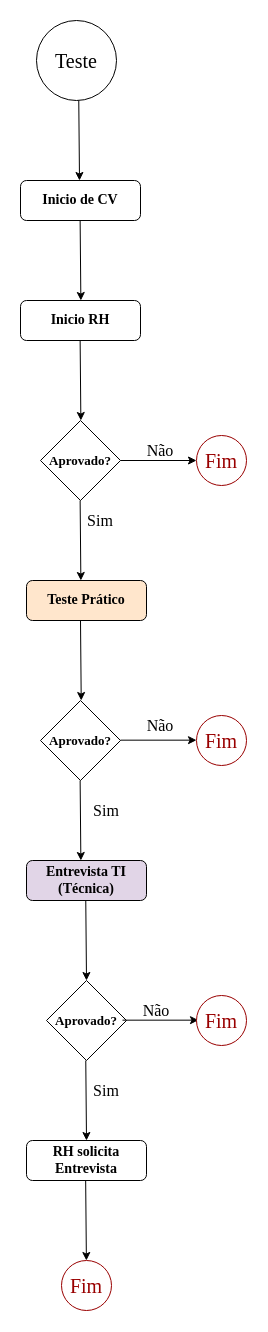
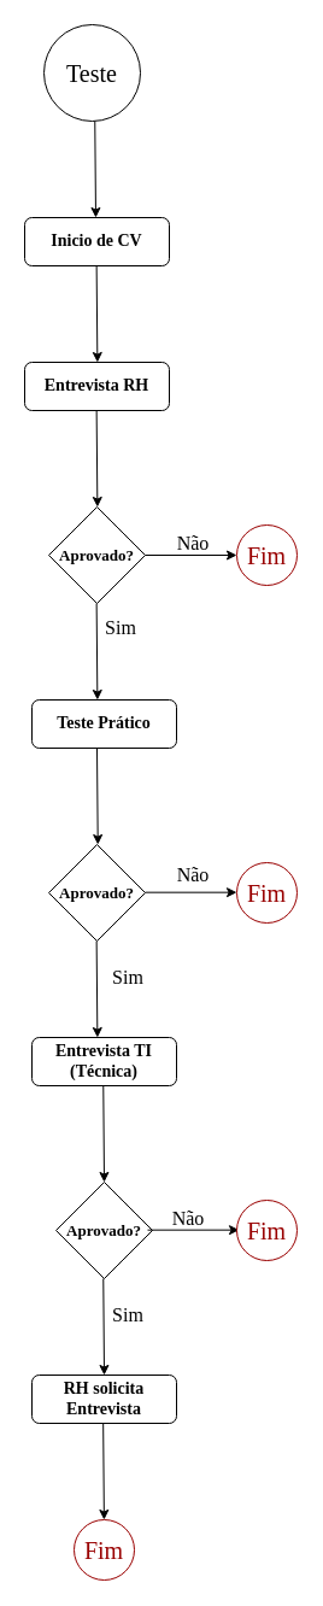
  <mxCell id="0" />
  <mxCell id="1" parent="0" />
  <mxCell id="2" value="Inicio de CV" style="rounded=1;whiteSpace=wrap;html=1;fontSize=14;glass=0;strokeWidth=1;shadow=0;fontFamily=Architects Daughter;fontSource=https%3A%2F%2Ffonts.googleapis.com%2Fcss%3Ffamily%3DArchitects%2BDaughter;fontStyle=1" parent="1" vertex="1"><mxGeometry x="20" y="180" width="120" height="40" as="geometry" /></mxCell>
  <mxCell id="3" value="Teste" style="ellipse;whiteSpace=wrap;html=1;aspect=fixed;hachureGap=4;fontFamily=Architects Daughter;fontSource=https%3A%2F%2Ffonts.googleapis.com%2Fcss%3Ffamily%3DArchitects%2BDaughter;fontSize=20;" vertex="1" parent="1"><mxGeometry x="36" y="20" width="80" height="80" as="geometry" /></mxCell>
  <mxCell id="4" value="" style="endArrow=classic;html=1;rounded=0;hachureGap=4;fontFamily=Architects Daughter;fontSource=https%3A%2F%2Ffonts.googleapis.com%2Fcss%3Ffamily%3DArchitects%2BDaughter;fontSize=16;entryX=0.5;entryY=0;entryDx=0;entryDy=0;exitX=0.616;exitY=1;exitDx=0;exitDy=0;exitPerimeter=0;" edge="1" parent="1"><mxGeometry width="50" height="50" relative="1" as="geometry"><mxPoint x="78.28" y="100" as="sourcePoint" /><mxPoint x="79" y="180" as="targetPoint" /></mxGeometry></mxCell>
  <mxCell id="5" value="" style="endArrow=classic;html=1;rounded=0;hachureGap=4;fontFamily=Architects Daughter;fontSource=https%3A%2F%2Ffonts.googleapis.com%2Fcss%3Ffamily%3DArchitects%2BDaughter;fontSize=16;entryX=0.5;entryY=0;entryDx=0;entryDy=0;exitX=0.616;exitY=1;exitDx=0;exitDy=0;exitPerimeter=0;" edge="1" parent="1"><mxGeometry width="50" height="50" relative="1" as="geometry"><mxPoint x="79.64" y="220" as="sourcePoint" /><mxPoint x="80.36" y="300" as="targetPoint" /></mxGeometry></mxCell>
- <mxCell id="6" value="Inicio RH" style="rounded=1;whiteSpace=wrap;html=1;fontSize=14;glass=0;strokeWidth=1;shadow=0;fontFamily=Architects Daughter;fontSource=https%3A%2F%2Ffonts.googleapis.com%2Fcss%3Ffamily%3DArchitects%2BDaughter;fontStyle=1" vertex="1" parent="1"><mxGeometry x="20" y="300" width="120" height="40" as="geometry" /></mxCell>
+ <mxCell id="6" value="Entrevista RH" style="rounded=1;whiteSpace=wrap;html=1;fontSize=14;glass=0;strokeWidth=1;shadow=0;fontFamily=Architects Daughter;fontSource=https%3A%2F%2Ffonts.googleapis.com%2Fcss%3Ffamily%3DArchitects%2BDaughter;fontStyle=1" vertex="1" parent="1"><mxGeometry x="20" y="300" width="120" height="40" as="geometry" /></mxCell>
  <mxCell id="7" value="" style="endArrow=classic;html=1;rounded=0;hachureGap=4;fontFamily=Architects Daughter;fontSource=https%3A%2F%2Ffonts.googleapis.com%2Fcss%3Ffamily%3DArchitects%2BDaughter;fontSize=16;entryX=0.5;entryY=0;entryDx=0;entryDy=0;exitX=0.616;exitY=1;exitDx=0;exitDy=0;exitPerimeter=0;" edge="1" parent="1"><mxGeometry width="50" height="50" relative="1" as="geometry"><mxPoint x="79.64" y="340" as="sourcePoint" /><mxPoint x="80.36" y="420" as="targetPoint" /></mxGeometry></mxCell>
  <mxCell id="8" value="Aprovado?" style="rhombus;whiteSpace=wrap;html=1;hachureGap=4;fontFamily=Architects Daughter;fontSource=https%3A%2F%2Ffonts.googleapis.com%2Fcss%3Ffamily%3DArchitects%2BDaughter;fontSize=13;fontStyle=1" vertex="1" parent="1"><mxGeometry x="40" y="420" width="80" height="80" as="geometry" /></mxCell>
  <mxCell id="9" value="" style="endArrow=classic;html=1;rounded=0;hachureGap=4;fontFamily=Architects Daughter;fontSource=https%3A%2F%2Ffonts.googleapis.com%2Fcss%3Ffamily%3DArchitects%2BDaughter;fontSize=16;exitX=0.616;exitY=1;exitDx=0;exitDy=0;exitPerimeter=0;" edge="1" parent="1"><mxGeometry width="50" height="50" relative="1" as="geometry"><mxPoint x="120" y="460" as="sourcePoint" /><mxPoint x="196" y="460" as="targetPoint" /></mxGeometry></mxCell>
  <mxCell id="10" value="Não" style="text;html=1;strokeColor=none;fillColor=none;align=center;verticalAlign=middle;whiteSpace=wrap;rounded=0;fontSize=16;fontFamily=Architects Daughter;" vertex="1" parent="1"><mxGeometry x="140" y="440" width="40" height="20" as="geometry" /></mxCell>
  <mxCell id="11" value="Fim" style="ellipse;whiteSpace=wrap;html=1;aspect=fixed;hachureGap=4;fontFamily=Architects Daughter;fontSource=https%3A%2F%2Ffonts.googleapis.com%2Fcss%3Ffamily%3DArchitects%2BDaughter;fontSize=20;fontColor=#990000;strokeColor=#990000;" vertex="1" parent="1"><mxGeometry x="196" y="435" width="50" height="50" as="geometry" /></mxCell>
  <mxCell id="12" value="" style="endArrow=classic;html=1;rounded=0;hachureGap=4;fontFamily=Architects Daughter;fontSource=https%3A%2F%2Ffonts.googleapis.com%2Fcss%3Ffamily%3DArchitects%2BDaughter;fontSize=16;entryX=0.5;entryY=0;entryDx=0;entryDy=0;exitX=0.616;exitY=1;exitDx=0;exitDy=0;exitPerimeter=0;" edge="1" parent="1"><mxGeometry width="50" height="50" relative="1" as="geometry"><mxPoint x="79.64" y="500" as="sourcePoint" /><mxPoint x="80.36" y="580" as="targetPoint" /></mxGeometry></mxCell>
  <mxCell id="13" value="Sim" style="text;html=1;strokeColor=none;fillColor=none;align=center;verticalAlign=middle;whiteSpace=wrap;rounded=0;fontSize=16;fontFamily=Architects Daughter;" vertex="1" parent="1"><mxGeometry x="80" y="510" width="40" height="20" as="geometry" /></mxCell>
- <mxCell id="14" value="Teste Prático" style="rounded=1;whiteSpace=wrap;html=1;fontSize=14;glass=0;strokeWidth=1;shadow=0;fontFamily=Architects Daughter;fontSource=https%3A%2F%2Ffonts.googleapis.com%2Fcss%3Ffamily%3DArchitects%2BDaughter;fontStyle=1;fillColor=#ffe6cc;" vertex="1" parent="1"><mxGeometry x="26" y="580" width="120" height="40" as="geometry" /></mxCell>
+ <mxCell id="14" value="Teste Prático" style="rounded=1;whiteSpace=wrap;html=1;fontSize=14;glass=0;strokeWidth=1;shadow=0;fontFamily=Architects Daughter;fontSource=https%3A%2F%2Ffonts.googleapis.com%2Fcss%3Ffamily%3DArchitects%2BDaughter;fontStyle=1" vertex="1" parent="1"><mxGeometry x="26" y="580" width="120" height="40" as="geometry" /></mxCell>
  <mxCell id="15" value="Aprovado?" style="rhombus;whiteSpace=wrap;html=1;hachureGap=4;fontFamily=Architects Daughter;fontSource=https%3A%2F%2Ffonts.googleapis.com%2Fcss%3Ffamily%3DArchitects%2BDaughter;fontSize=13;fontStyle=1" vertex="1" parent="1"><mxGeometry x="40" y="700" width="80" height="80" as="geometry" /></mxCell>
  <mxCell id="16" value="" style="endArrow=classic;html=1;rounded=0;hachureGap=4;fontFamily=Architects Daughter;fontSource=https%3A%2F%2Ffonts.googleapis.com%2Fcss%3Ffamily%3DArchitects%2BDaughter;fontSize=16;entryX=0.5;entryY=0;entryDx=0;entryDy=0;exitX=0.616;exitY=1;exitDx=0;exitDy=0;exitPerimeter=0;" edge="1" parent="1"><mxGeometry width="50" height="50" relative="1" as="geometry"><mxPoint x="80" y="620" as="sourcePoint" /><mxPoint x="80.72" y="700" as="targetPoint" /></mxGeometry></mxCell>
  <mxCell id="17" value="Sim" style="text;html=1;strokeColor=none;fillColor=none;align=center;verticalAlign=middle;whiteSpace=wrap;rounded=0;fontSize=16;fontFamily=Architects Daughter;" vertex="1" parent="1"><mxGeometry x="86" y="800" width="40" height="20" as="geometry" /></mxCell>
  <mxCell id="18" value="" style="endArrow=classic;html=1;rounded=0;hachureGap=4;fontFamily=Architects Daughter;fontSource=https%3A%2F%2Ffonts.googleapis.com%2Fcss%3Ffamily%3DArchitects%2BDaughter;fontSize=16;entryX=0.5;entryY=0;entryDx=0;entryDy=0;exitX=0.616;exitY=1;exitDx=0;exitDy=0;exitPerimeter=0;" edge="1" parent="1"><mxGeometry width="50" height="50" relative="1" as="geometry"><mxPoint x="79.64" y="780" as="sourcePoint" /><mxPoint x="80.36" y="860" as="targetPoint" /></mxGeometry></mxCell>
  <mxCell id="19" value="Não" style="text;html=1;strokeColor=none;fillColor=none;align=center;verticalAlign=middle;whiteSpace=wrap;rounded=0;fontSize=16;fontFamily=Architects Daughter;" vertex="1" parent="1"><mxGeometry x="140" y="715" width="40" height="20" as="geometry" /></mxCell>
  <mxCell id="20" value="Fim" style="ellipse;whiteSpace=wrap;html=1;aspect=fixed;hachureGap=4;fontFamily=Architects Daughter;fontSource=https%3A%2F%2Ffonts.googleapis.com%2Fcss%3Ffamily%3DArchitects%2BDaughter;fontSize=20;fontColor=#990000;strokeColor=#990000;" vertex="1" parent="1"><mxGeometry x="196" y="715" width="50" height="50" as="geometry" /></mxCell>
  <mxCell id="21" value="" style="endArrow=classic;html=1;rounded=0;hachureGap=4;fontFamily=Architects Daughter;fontSource=https%3A%2F%2Ffonts.googleapis.com%2Fcss%3Ffamily%3DArchitects%2BDaughter;fontSize=16;exitX=0.616;exitY=1;exitDx=0;exitDy=0;exitPerimeter=0;" edge="1" parent="1"><mxGeometry width="50" height="50" relative="1" as="geometry"><mxPoint x="120" y="739.66" as="sourcePoint" /><mxPoint x="196" y="739.66" as="targetPoint" /></mxGeometry></mxCell>
- <mxCell id="22" value="Entrevista TI (Técnica)" style="rounded=1;whiteSpace=wrap;html=1;fontSize=14;glass=0;strokeWidth=1;shadow=0;fontFamily=Architects Daughter;fontSource=https%3A%2F%2Ffonts.googleapis.com%2Fcss%3Ffamily%3DArchitects%2BDaughter;fontStyle=1;fillColor=#e1d5e7;" vertex="1" parent="1"><mxGeometry x="26" y="860" width="120" height="40" as="geometry" /></mxCell>
+ <mxCell id="22" value="Entrevista TI (Técnica)" style="rounded=1;whiteSpace=wrap;html=1;fontSize=14;glass=0;strokeWidth=1;shadow=0;fontFamily=Architects Daughter;fontSource=https%3A%2F%2Ffonts.googleapis.com%2Fcss%3Ffamily%3DArchitects%2BDaughter;fontStyle=1" vertex="1" parent="1"><mxGeometry x="26" y="860" width="120" height="40" as="geometry" /></mxCell>
  <mxCell id="23" value="Aprovado?" style="rhombus;whiteSpace=wrap;html=1;hachureGap=4;fontFamily=Architects Daughter;fontSource=https%3A%2F%2Ffonts.googleapis.com%2Fcss%3Ffamily%3DArchitects%2BDaughter;fontSize=13;fontStyle=1" vertex="1" parent="1"><mxGeometry x="46" y="980" width="80" height="80" as="geometry" /></mxCell>
  <mxCell id="24" value="" style="endArrow=classic;html=1;rounded=0;hachureGap=4;fontFamily=Architects Daughter;fontSource=https%3A%2F%2Ffonts.googleapis.com%2Fcss%3Ffamily%3DArchitects%2BDaughter;fontSize=16;entryX=0.5;entryY=0;entryDx=0;entryDy=0;exitX=0.616;exitY=1;exitDx=0;exitDy=0;exitPerimeter=0;" edge="1" parent="1"><mxGeometry width="50" height="50" relative="1" as="geometry"><mxPoint x="85.28" y="900" as="sourcePoint" /><mxPoint x="86" y="980" as="targetPoint" /></mxGeometry></mxCell>
  <mxCell id="25" value="Sim" style="text;html=1;strokeColor=none;fillColor=none;align=center;verticalAlign=middle;whiteSpace=wrap;rounded=0;fontSize=16;fontFamily=Architects Daughter;" vertex="1" parent="1"><mxGeometry x="86" y="1080" width="40" height="20" as="geometry" /></mxCell>
  <mxCell id="26" value="Não" style="text;html=1;strokeColor=none;fillColor=none;align=center;verticalAlign=middle;whiteSpace=wrap;rounded=0;fontSize=16;fontFamily=Architects Daughter;" vertex="1" parent="1"><mxGeometry x="136" y="1000" width="40" height="20" as="geometry" /></mxCell>
  <mxCell id="27" value="" style="endArrow=classic;html=1;rounded=0;hachureGap=4;fontFamily=Architects Daughter;fontSource=https%3A%2F%2Ffonts.googleapis.com%2Fcss%3Ffamily%3DArchitects%2BDaughter;fontSize=16;exitX=0.616;exitY=1;exitDx=0;exitDy=0;exitPerimeter=0;" edge="1" parent="1"><mxGeometry width="50" height="50" relative="1" as="geometry"><mxPoint x="122" y="1019.66" as="sourcePoint" /><mxPoint x="198" y="1019.66" as="targetPoint" /></mxGeometry></mxCell>
  <mxCell id="28" value="Fim" style="ellipse;whiteSpace=wrap;html=1;aspect=fixed;hachureGap=4;fontFamily=Architects Daughter;fontSource=https%3A%2F%2Ffonts.googleapis.com%2Fcss%3Ffamily%3DArchitects%2BDaughter;fontSize=20;fontColor=#990000;strokeColor=#990000;" vertex="1" parent="1"><mxGeometry x="196" y="995" width="50" height="50" as="geometry" /></mxCell>
  <mxCell id="29" value="" style="endArrow=classic;html=1;rounded=0;hachureGap=4;fontFamily=Architects Daughter;fontSource=https%3A%2F%2Ffonts.googleapis.com%2Fcss%3Ffamily%3DArchitects%2BDaughter;fontSize=16;entryX=0.5;entryY=0;entryDx=0;entryDy=0;exitX=0.616;exitY=1;exitDx=0;exitDy=0;exitPerimeter=0;" edge="1" parent="1"><mxGeometry width="50" height="50" relative="1" as="geometry"><mxPoint x="85.28" y="1060" as="sourcePoint" /><mxPoint x="86" y="1140" as="targetPoint" /></mxGeometry></mxCell>
  <mxCell id="30" value="" style="endArrow=classic;html=1;rounded=0;hachureGap=4;fontFamily=Architects Daughter;fontSource=https%3A%2F%2Ffonts.googleapis.com%2Fcss%3Ffamily%3DArchitects%2BDaughter;fontSize=16;entryX=0.5;entryY=0;entryDx=0;entryDy=0;exitX=0.616;exitY=1;exitDx=0;exitDy=0;exitPerimeter=0;" edge="1" parent="1"><mxGeometry width="50" height="50" relative="1" as="geometry"><mxPoint x="85.17" y="1180" as="sourcePoint" /><mxPoint x="85.89" y="1260" as="targetPoint" /></mxGeometry></mxCell>
  <mxCell id="31" value="Fim" style="ellipse;whiteSpace=wrap;html=1;aspect=fixed;hachureGap=4;fontFamily=Architects Daughter;fontSource=https%3A%2F%2Ffonts.googleapis.com%2Fcss%3Ffamily%3DArchitects%2BDaughter;fontSize=20;fontColor=#990000;strokeColor=#990000;" vertex="1" parent="1"><mxGeometry x="61" y="1260" width="50" height="50" as="geometry" /></mxCell>
  <mxCell id="32" value="RH solicita Entrevista" style="rounded=1;whiteSpace=wrap;html=1;fontSize=14;glass=0;strokeWidth=1;shadow=0;fontFamily=Architects Daughter;fontSource=https%3A%2F%2Ffonts.googleapis.com%2Fcss%3Ffamily%3DArchitects%2BDaughter;fontStyle=1" vertex="1" parent="1"><mxGeometry x="26" y="1140" width="120" height="40" as="geometry" /></mxCell>
